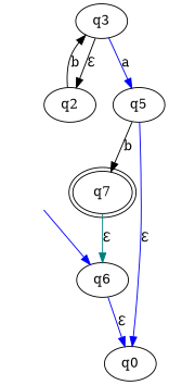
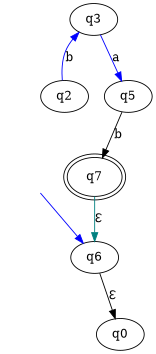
  digraph {
    rankdir=TB
    edge [color=black]
    " " [shape=plaintext]
    q6
    q0
    q7 [peripheries=2]
    q2
    q3
    q5
    " " -> q6 [color=blue]
-   q6 -> q0 [color=blue label="Ɛ"]
+   q6 -> q0 [label="Ɛ"]
    q7 -> q6 [color=teal label="Ɛ"]
-   q2 -> q3 [label=b]
-   q3 -> q2 [label="Ɛ"]
+   q2 -> q3 [color=blue label=b]
    q3 -> q5 [color=blue label=a]
-   q5 -> q0 [color=blue label="Ɛ"]
    q5 -> q7 [label=b]
  }
